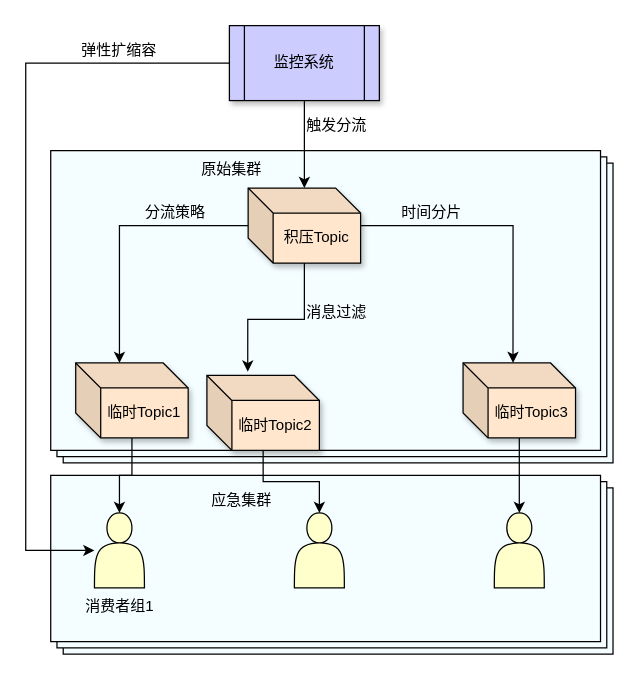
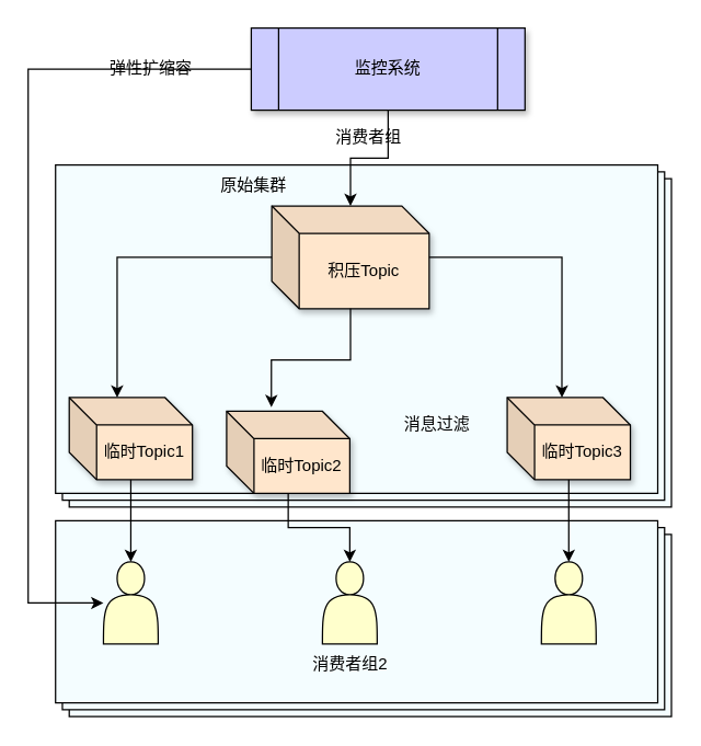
  <mxCell id="0" />
  <mxCell id="1" parent="0" />
  <mxCell id="2" value="" style="verticalLabelPosition=bottom;verticalAlign=top;html=1;shape=mxgraph.basic.layered_rect;dx=10;outlineConnect=0;whiteSpace=wrap;fillColor=#F4FDFF;" parent="1" vertex="1"><mxGeometry x="40" y="120" width="450" height="250" as="geometry" /></mxCell>
  <mxCell id="3" value="" style="verticalLabelPosition=bottom;verticalAlign=top;html=1;shape=mxgraph.basic.layered_rect;dx=10;outlineConnect=0;whiteSpace=wrap;fillColor=#F4FDFF;" parent="1" vertex="1"><mxGeometry x="40" y="380" width="450" height="143" as="geometry" /></mxCell>
  <mxCell id="4" style="edgeStyle=orthogonalEdgeStyle;rounded=0;orthogonalLoop=1;jettySize=auto;html=1;" parent="1" source="6" target="7" edge="1"><mxGeometry relative="1" as="geometry" /></mxCell>
  <mxCell id="5" style="edgeStyle=orthogonalEdgeStyle;rounded=0;orthogonalLoop=1;jettySize=auto;html=1;" parent="1" source="6" target="14" edge="1"><mxGeometry relative="1" as="geometry"><Array as="points"><mxPoint x="20" y="50" /><mxPoint x="20" y="440" /></Array></mxGeometry></mxCell>
- <mxCell id="6" value="监控系统" style="shape=process;whiteSpace=wrap;html=1;backgroundOutline=1;fillColor=#CCCCFF;shadow=1;" parent="1" vertex="1"><mxGeometry x="183" y="20" width="120" height="60" as="geometry" /></mxCell>
- <mxCell id="7" value="积压Topic" style="shape=cube;whiteSpace=wrap;html=1;boundedLbl=1;backgroundOutline=1;darkOpacity=0.05;darkOpacity2=0.1;fillColor=#FFE6CC;shadow=1;" parent="1" vertex="1"><mxGeometry x="198" y="150" width="90" height="60" as="geometry" /></mxCell>
+ <mxCell id="6" value="监控系统" style="shape=process;whiteSpace=wrap;html=1;backgroundOutline=1;fillColor=#CCCCFF;shadow=1;" parent="1" vertex="1"><mxGeometry x="183" y="20" width="200" height="60" as="geometry" /></mxCell>
+ <mxCell id="7" value="积压Topic" style="shape=cube;whiteSpace=wrap;html=1;boundedLbl=1;backgroundOutline=1;darkOpacity=0.05;darkOpacity2=0.1;fillColor=#FFE6CC;shadow=1;" parent="1" vertex="1"><mxGeometry x="198" y="150" width="115" height="75" as="geometry" /></mxCell>
  <mxCell id="8" style="edgeStyle=orthogonalEdgeStyle;rounded=0;orthogonalLoop=1;jettySize=auto;html=1;entryX=0.5;entryY=0;entryDx=0;entryDy=0;" parent="1" source="9" target="14" edge="1"><mxGeometry relative="1" as="geometry" /></mxCell>
- <mxCell id="9" value="临时Topic1" style="shape=cube;whiteSpace=wrap;html=1;boundedLbl=1;backgroundOutline=1;darkOpacity=0.05;darkOpacity2=0.1;fillColor=#FFE6CC;shadow=1;" parent="1" vertex="1"><mxGeometry x="60" y="290" width="90" height="60" as="geometry" /></mxCell>
+ <mxCell id="9" value="临时Topic1" style="shape=cube;whiteSpace=wrap;html=1;boundedLbl=1;backgroundOutline=1;darkOpacity=0.05;darkOpacity2=0.1;fillColor=#FFE6CC;shadow=1;" parent="1" vertex="1"><mxGeometry x="50" y="290" width="90" height="60" as="geometry" /></mxCell>
  <mxCell id="10" style="edgeStyle=orthogonalEdgeStyle;rounded=0;orthogonalLoop=1;jettySize=auto;html=1;" parent="1" source="11" target="15" edge="1"><mxGeometry relative="1" as="geometry" /></mxCell>
  <mxCell id="11" value="临时Topic2" style="shape=cube;whiteSpace=wrap;html=1;boundedLbl=1;backgroundOutline=1;darkOpacity=0.05;darkOpacity2=0.1;fillColor=#FFE6CC;shadow=1;" parent="1" vertex="1"><mxGeometry x="165" y="300" width="90" height="60" as="geometry" /></mxCell>
  <mxCell id="12" style="edgeStyle=orthogonalEdgeStyle;rounded=0;orthogonalLoop=1;jettySize=auto;html=1;entryX=0.5;entryY=0;entryDx=0;entryDy=0;" parent="1" source="13" target="16" edge="1"><mxGeometry relative="1" as="geometry" /></mxCell>
  <mxCell id="13" value="临时Topic3" style="shape=cube;whiteSpace=wrap;html=1;boundedLbl=1;backgroundOutline=1;darkOpacity=0.05;darkOpacity2=0.1;fillColor=#FFE6CC;shadow=1;" parent="1" vertex="1"><mxGeometry x="370" y="290" width="90" height="60" as="geometry" /></mxCell>
  <mxCell id="14" value="" style="shape=actor;whiteSpace=wrap;html=1;fillColor=#FFFFCC;" parent="1" vertex="1"><mxGeometry x="75" y="410" width="40" height="60" as="geometry" /></mxCell>
  <mxCell id="15" value="" style="shape=actor;whiteSpace=wrap;html=1;fillColor=#FFFFCC;" parent="1" vertex="1"><mxGeometry x="235" y="410" width="40" height="60" as="geometry" /></mxCell>
  <mxCell id="16" value="" style="shape=actor;whiteSpace=wrap;html=1;fillColor=#FFFFCC;" parent="1" vertex="1"><mxGeometry x="395" y="410" width="40" height="60" as="geometry" /></mxCell>
  <mxCell id="17" style="edgeStyle=orthogonalEdgeStyle;rounded=0;orthogonalLoop=1;jettySize=auto;html=1;entryX=0;entryY=0;entryDx=35;entryDy=0;entryPerimeter=0;" parent="1" source="7" target="9" edge="1"><mxGeometry relative="1" as="geometry" /></mxCell>
  <mxCell id="18" style="edgeStyle=orthogonalEdgeStyle;rounded=0;orthogonalLoop=1;jettySize=auto;html=1;entryX=0.363;entryY=-0.051;entryDx=0;entryDy=0;entryPerimeter=0;" parent="1" source="7" target="11" edge="1"><mxGeometry relative="1" as="geometry" /></mxCell>
  <mxCell id="19" style="edgeStyle=orthogonalEdgeStyle;rounded=0;orthogonalLoop=1;jettySize=auto;html=1;entryX=0.444;entryY=0;entryDx=0;entryDy=0;entryPerimeter=0;" parent="1" source="7" target="13" edge="1"><mxGeometry relative="1" as="geometry" /></mxCell>
- <mxCell id="20" value="触发分流" style="text;strokeColor=none;align=center;fillColor=none;html=1;verticalAlign=middle;whiteSpace=wrap;rounded=0;" parent="1" vertex="1"><mxGeometry x="244" y="90" width="50" height="20" as="geometry" /></mxCell>
- <mxCell id="21" value="弹性扩缩容" style="text;strokeColor=none;align=center;fillColor=none;html=1;verticalAlign=middle;whiteSpace=wrap;rounded=0;" parent="1" vertex="1"><mxGeometry x="60" y="30" width="70" height="20" as="geometry" /></mxCell>
- <mxCell id="22" value="消费者组1" style="text;strokeColor=none;align=center;fillColor=none;html=1;verticalAlign=middle;whiteSpace=wrap;rounded=0;" parent="1" vertex="1"><mxGeometry x="62.5" y="477" width="65" height="16" as="geometry" /></mxCell>
- <mxCell id="24" value="分流策略" style="text;strokeColor=none;align=center;fillColor=none;html=1;verticalAlign=middle;whiteSpace=wrap;rounded=0;" parent="1" vertex="1"><mxGeometry x="115" y="160" width="50" height="20" as="geometry" /></mxCell>
- <mxCell id="25" value="消息过滤" style="text;strokeColor=none;align=center;fillColor=none;html=1;verticalAlign=middle;whiteSpace=wrap;rounded=0;" parent="1" vertex="1"><mxGeometry x="244" y="240" width="50" height="20" as="geometry" /></mxCell>
- <mxCell id="26" value="时间分片" style="text;strokeColor=none;align=center;fillColor=none;html=1;verticalAlign=middle;whiteSpace=wrap;rounded=0;" parent="1" vertex="1"><mxGeometry x="320" y="160" width="50" height="20" as="geometry" /></mxCell>
- <mxCell id="27" value="应急集群" style="text;strokeColor=none;align=center;fillColor=none;html=1;verticalAlign=middle;whiteSpace=wrap;rounded=0;" parent="1" vertex="1"><mxGeometry x="162.5" y="390" width="60" height="20" as="geometry" /></mxCell>
+ <mxCell id="20" value="消费者组" style="text;strokeColor=none;align=center;fillColor=none;html=1;verticalAlign=middle;whiteSpace=wrap;rounded=0;" parent="1" vertex="1"><mxGeometry x="244" y="90" width="50" height="20" as="geometry" /></mxCell>
+ <mxCell id="21" value="弹性扩缩容" style="text;strokeColor=none;align=center;fillColor=none;html=1;verticalAlign=middle;whiteSpace=wrap;rounded=0;" parent="1" vertex="1"><mxGeometry x="75" y="40" width="70" height="20" as="geometry" /></mxCell>
+ <mxCell id="23" value="消费者组2" style="text;strokeColor=none;align=center;fillColor=none;html=1;verticalAlign=middle;whiteSpace=wrap;rounded=0;" parent="1" vertex="1"><mxGeometry x="222.5" y="477" width="65" height="16" as="geometry" /></mxCell>
+ <mxCell id="25" value="消息过滤" style="text;strokeColor=none;align=center;fillColor=none;html=1;verticalAlign=middle;whiteSpace=wrap;rounded=0;" parent="1" vertex="1"><mxGeometry x="294" y="300" width="50" height="20" as="geometry" /></mxCell>
  <mxCell id="28" value="原始集群" style="text;strokeColor=none;align=center;fillColor=none;html=1;verticalAlign=middle;whiteSpace=wrap;rounded=0;" parent="1" vertex="1"><mxGeometry x="160" y="130" width="50" height="10" as="geometry" /></mxCell>
